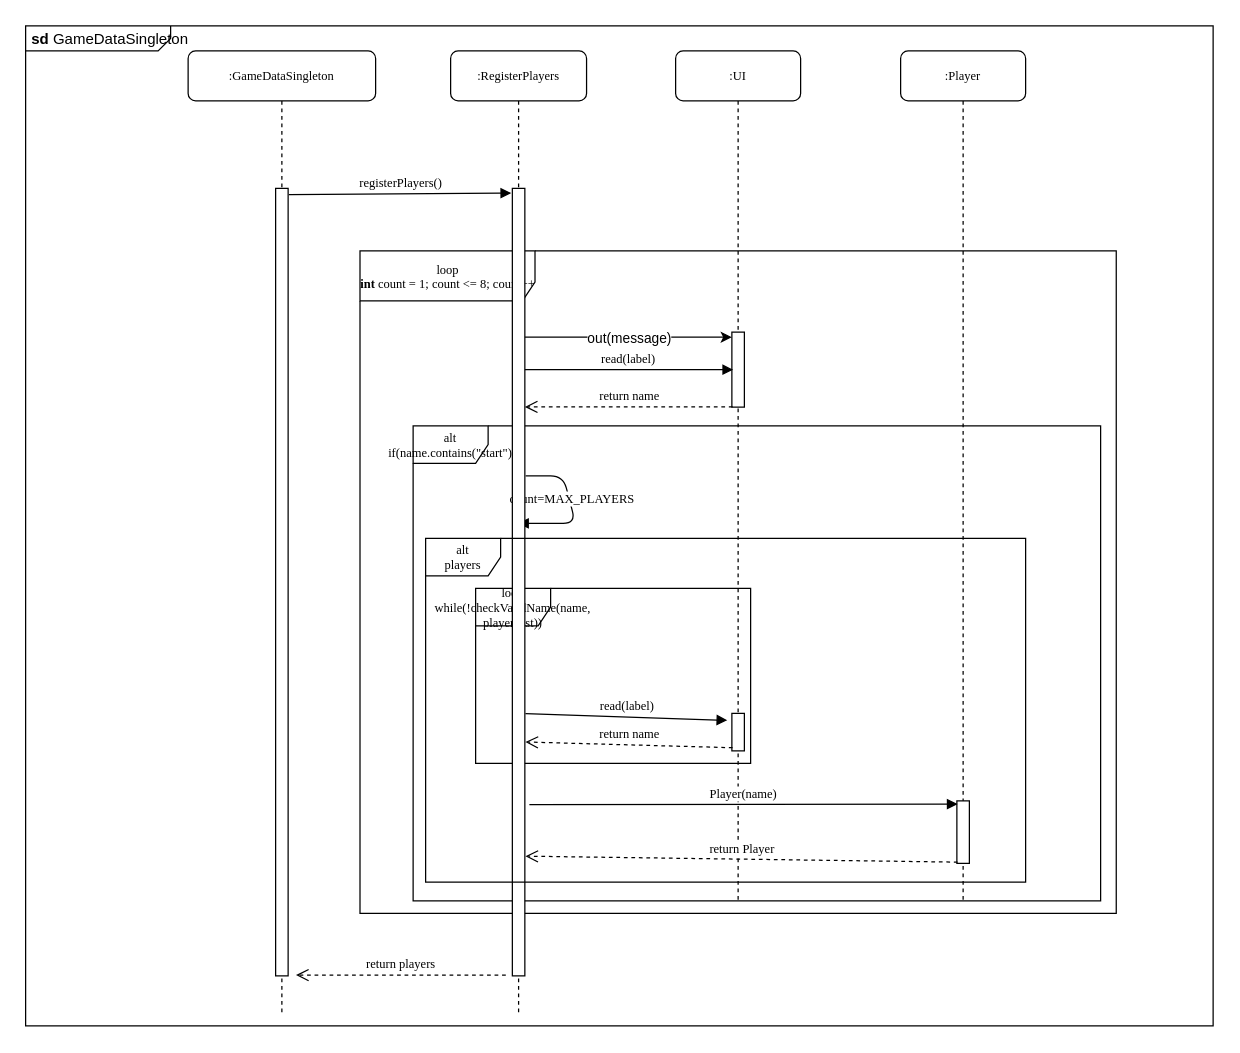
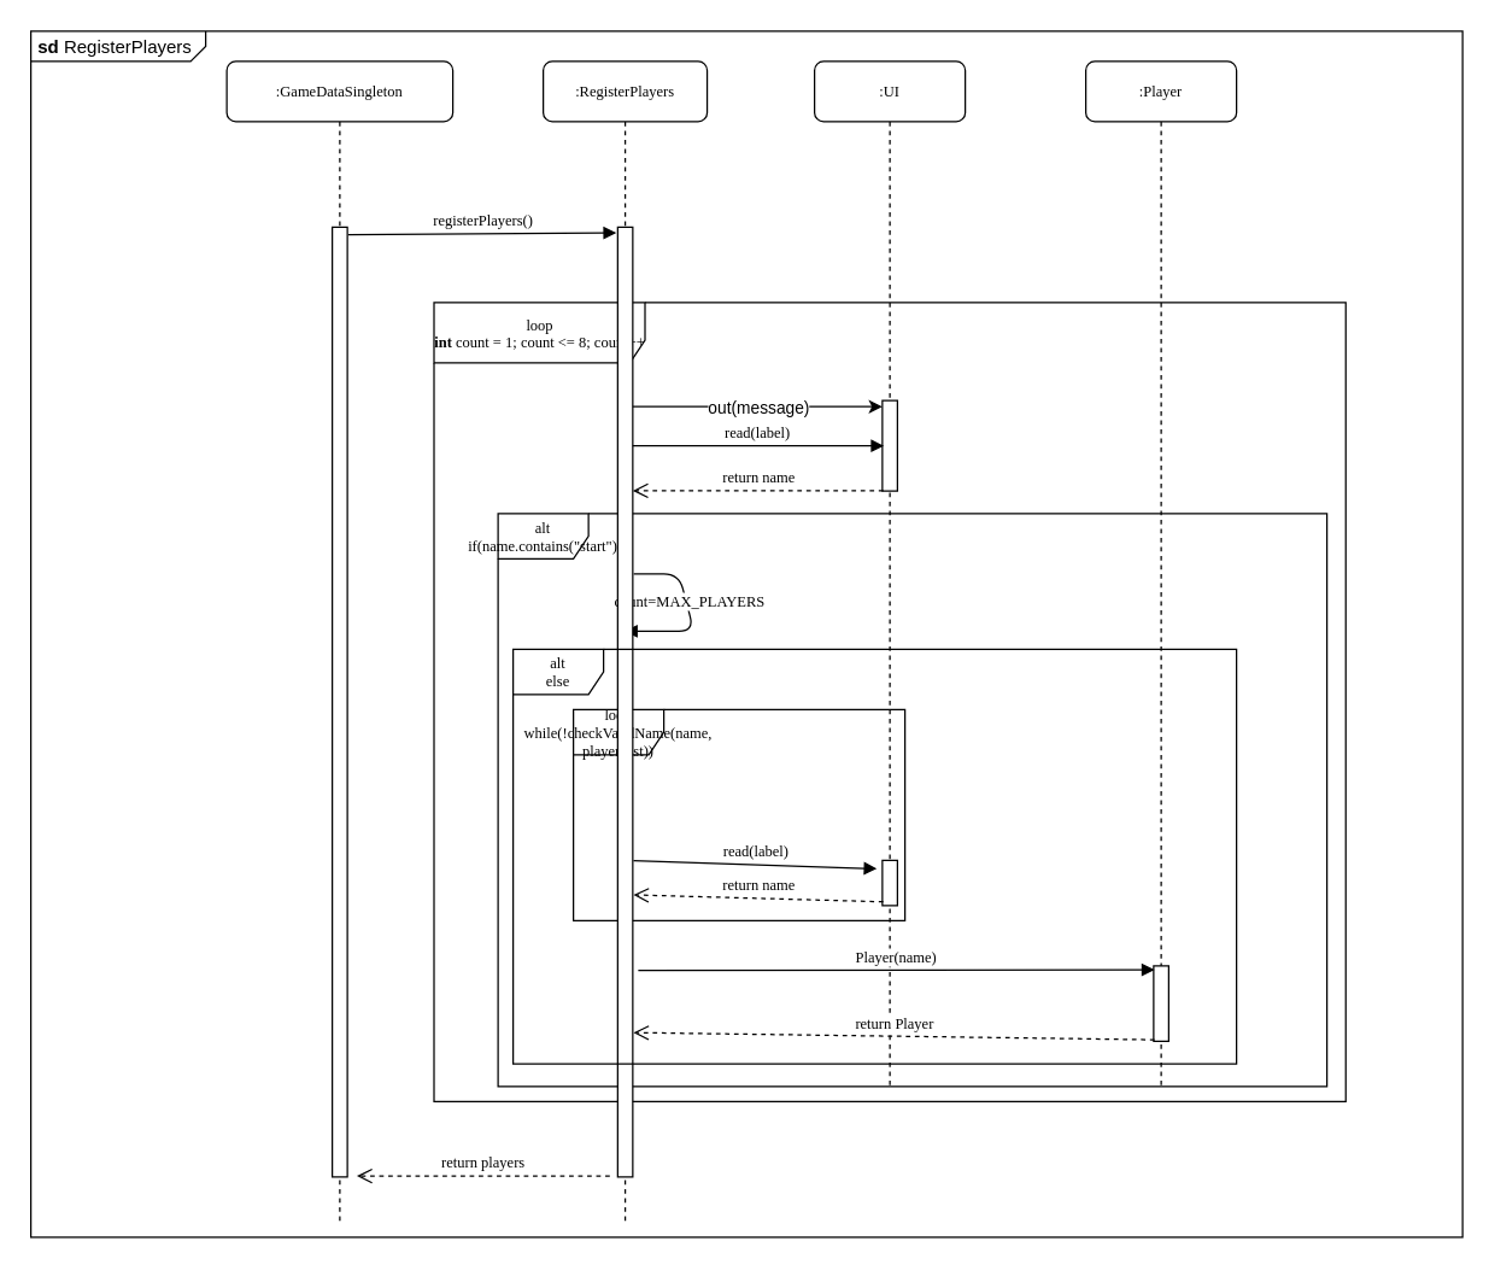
  <mxCell id="0" />
  <mxCell id="1" parent="0" />
- <mxCell id="2" value="&lt;p style=&quot;margin: 0px ; margin-top: 4px ; margin-left: 5px ; text-align: left&quot;&gt;&lt;b&gt;sd&lt;/b&gt;&amp;nbsp;GameDataSingleton&lt;/p&gt;" style="html=1;shape=mxgraph.sysml.package;overflow=fill;labelX=116.33;align=left;spacingLeft=5;verticalAlign=top;spacingTop=-3;" vertex="1" parent="1"><mxGeometry x="20" y="20" width="950" height="800" as="geometry" /></mxCell>
+ <mxCell id="2" value="&lt;p style=&quot;margin: 0px ; margin-top: 4px ; margin-left: 5px ; text-align: left&quot;&gt;&lt;b&gt;sd&lt;/b&gt;&amp;nbsp;RegisterPlayers&lt;/p&gt;" style="html=1;shape=mxgraph.sysml.package;overflow=fill;labelX=116.33;align=left;spacingLeft=5;verticalAlign=top;spacingTop=-3;" vertex="1" parent="1"><mxGeometry x="20" y="20" width="950" height="800" as="geometry" /></mxCell>
  <mxCell id="3" value="loop&lt;br&gt;while(!checkValidName(name, playerList))" style="shape=umlFrame;whiteSpace=wrap;html=1;fontFamily=Verdana;fontSize=10;" parent="1" vertex="1"><mxGeometry x="380" y="470" width="220" height="140" as="geometry" /></mxCell>
  <mxCell id="4" value="&lt;pre style=&quot;margin: 0px ; font-stretch: normal ; line-height: normal&quot;&gt;&lt;font face=&quot;Verdana&quot; style=&quot;font-size: 10px&quot;&gt;loop&lt;br&gt;&lt;span class=&quot;s1&quot;&gt;&lt;b&gt;int&lt;/b&gt;&lt;/span&gt; &lt;span class=&quot;s2&quot;&gt;count&lt;/span&gt; = 1; &lt;span class=&quot;s2&quot;&gt;count&lt;/span&gt; &amp;lt;= 8; &lt;span class=&quot;s2&quot;&gt;count&lt;/span&gt;++&lt;/font&gt;&lt;/pre&gt;" style="shape=umlFrame;whiteSpace=wrap;html=1;fontFamily=Verdana;fontSize=10;width=140;height=40;" parent="1" vertex="1"><mxGeometry x="287.5" y="200" width="605" height="530" as="geometry" /></mxCell>
  <mxCell id="5" value="alt&lt;br&gt;if(name.contains(&quot;start&quot;)" style="shape=umlFrame;whiteSpace=wrap;html=1;fontFamily=Verdana;fontSize=10;" parent="1" vertex="1"><mxGeometry x="330" y="340" width="550" height="380" as="geometry" /></mxCell>
  <mxCell id="6" value=":GameDataSingleton" style="shape=umlLifeline;perimeter=lifelinePerimeter;whiteSpace=wrap;html=1;container=1;collapsible=0;recursiveResize=0;outlineConnect=0;rounded=1;shadow=0;comic=0;labelBackgroundColor=none;strokeWidth=1;fontFamily=Verdana;fontSize=10;align=center;" parent="1" vertex="1"><mxGeometry x="150" y="40" width="150" height="770" as="geometry" /></mxCell>
  <mxCell id="7" value="" style="html=1;points=[];perimeter=orthogonalPerimeter;fontFamily=Verdana;fontSize=10;" parent="6" vertex="1"><mxGeometry x="70" y="110" width="10" height="630" as="geometry" /></mxCell>
  <mxCell id="8" value=":Player" style="shape=umlLifeline;perimeter=lifelinePerimeter;whiteSpace=wrap;html=1;container=1;collapsible=0;recursiveResize=0;outlineConnect=0;rounded=1;shadow=0;comic=0;labelBackgroundColor=none;strokeWidth=1;fontFamily=Verdana;fontSize=10;align=center;" parent="1" vertex="1"><mxGeometry x="720" y="40" width="100" height="680" as="geometry" /></mxCell>
  <mxCell id="9" value="" style="html=1;points=[];perimeter=orthogonalPerimeter;fontFamily=Verdana;fontSize=10;" parent="8" vertex="1"><mxGeometry x="45" y="600" width="10" height="50" as="geometry" /></mxCell>
  <mxCell id="10" value=":RegisterPlayers" style="shape=umlLifeline;perimeter=lifelinePerimeter;whiteSpace=wrap;html=1;container=1;collapsible=0;recursiveResize=0;outlineConnect=0;rounded=1;shadow=0;comic=0;labelBackgroundColor=none;strokeWidth=1;fontFamily=Verdana;fontSize=10;align=center;" parent="1" vertex="1"><mxGeometry x="360" y="40" width="108.75" height="770" as="geometry" /></mxCell>
  <mxCell id="11" value="count=MAX_PLAYERS" style="html=1;verticalAlign=bottom;endArrow=block;fontFamily=Verdana;fontSize=10;" parent="10" edge="1"><mxGeometry width="80" relative="1" as="geometry"><mxPoint x="60" y="340" as="sourcePoint" /><mxPoint x="54" y="378" as="targetPoint" /><Array as="points"><mxPoint x="90" y="340" /><mxPoint x="100" y="378" /></Array></mxGeometry></mxCell>
  <mxCell id="12" value="" style="html=1;points=[];perimeter=orthogonalPerimeter;fontFamily=Verdana;fontSize=10;" parent="10" vertex="1"><mxGeometry x="49.38" y="110" width="10" height="630" as="geometry" /></mxCell>
  <mxCell id="13" value="registerPlayers()" style="html=1;verticalAlign=bottom;endArrow=block;fontFamily=Verdana;fontSize=10;exitX=1.057;exitY=0.008;exitDx=0;exitDy=0;exitPerimeter=0;entryX=-0.095;entryY=0.006;entryDx=0;entryDy=0;entryPerimeter=0;" parent="1" source="7" target="12" edge="1"><mxGeometry width="80" relative="1" as="geometry"><mxPoint x="270" y="210" as="sourcePoint" /><mxPoint x="350" y="210" as="targetPoint" /></mxGeometry></mxCell>
  <mxCell id="14" value="return players" style="html=1;verticalAlign=bottom;endArrow=open;dashed=1;endSize=8;fontFamily=Verdana;fontSize=10;entryX=1.629;entryY=0.999;entryDx=0;entryDy=0;entryPerimeter=0;exitX=-0.524;exitY=0.999;exitDx=0;exitDy=0;exitPerimeter=0;" parent="1" source="12" target="7" edge="1"><mxGeometry relative="1" as="geometry"><mxPoint x="810" y="250" as="sourcePoint" /><mxPoint x="730" y="250" as="targetPoint" /></mxGeometry></mxCell>
  <mxCell id="15" value=":UI" style="shape=umlLifeline;perimeter=lifelinePerimeter;whiteSpace=wrap;html=1;container=1;collapsible=0;recursiveResize=0;outlineConnect=0;rounded=1;shadow=0;comic=0;labelBackgroundColor=none;strokeWidth=1;fontFamily=Verdana;fontSize=10;align=center;" parent="1" vertex="1"><mxGeometry x="540" y="40" width="100" height="680" as="geometry" /></mxCell>
  <mxCell id="16" value="" style="html=1;points=[];perimeter=orthogonalPerimeter;fontFamily=Verdana;fontSize=10;" parent="15" vertex="1"><mxGeometry x="45" y="225" width="10" height="60" as="geometry" /></mxCell>
  <mxCell id="17" value="" style="html=1;points=[];perimeter=orthogonalPerimeter;fontFamily=Verdana;fontSize=10;" parent="15" vertex="1"><mxGeometry x="45" y="530" width="10" height="30" as="geometry" /></mxCell>
  <mxCell id="18" value="read(label)" style="html=1;verticalAlign=bottom;endArrow=block;fontFamily=Verdana;fontSize=10;entryX=0.1;entryY=0.5;entryDx=0;entryDy=0;entryPerimeter=0;" parent="1" source="12" target="16" edge="1"><mxGeometry width="80" relative="1" as="geometry"><mxPoint x="420" y="220" as="sourcePoint" /><mxPoint x="540" y="220" as="targetPoint" /><Array as="points" /></mxGeometry></mxCell>
  <mxCell id="19" value="return name" style="html=1;verticalAlign=bottom;endArrow=open;dashed=1;endSize=8;fontFamily=Verdana;fontSize=10;exitX=0.057;exitY=0.997;exitDx=0;exitDy=0;exitPerimeter=0;" parent="1" source="16" target="12" edge="1"><mxGeometry relative="1" as="geometry"><mxPoint x="570" y="260" as="sourcePoint" /><mxPoint x="490" y="260" as="targetPoint" /></mxGeometry></mxCell>
  <mxCell id="20" value="Player(name)" style="html=1;verticalAlign=bottom;endArrow=block;fontFamily=Verdana;fontSize=10;entryX=0.057;entryY=0.052;entryDx=0;entryDy=0;entryPerimeter=0;" parent="1" target="9" edge="1"><mxGeometry width="80" relative="1" as="geometry"><mxPoint x="423" y="643" as="sourcePoint" /><mxPoint x="720" y="400" as="targetPoint" /></mxGeometry></mxCell>
  <mxCell id="21" value="return Player" style="html=1;verticalAlign=bottom;endArrow=open;dashed=1;endSize=8;fontFamily=Verdana;fontSize=10;exitX=0.057;exitY=0.98;exitDx=0;exitDy=0;exitPerimeter=0;entryX=1.048;entryY=0.848;entryDx=0;entryDy=0;entryPerimeter=0;" parent="1" source="9" target="12" edge="1"><mxGeometry relative="1" as="geometry"><mxPoint x="760" y="480" as="sourcePoint" /><mxPoint x="1001.429" y="430" as="targetPoint" /></mxGeometry></mxCell>
  <mxCell id="22" value="read(label)" style="html=1;verticalAlign=bottom;endArrow=block;fontFamily=Verdana;fontSize=10;exitX=1.048;exitY=0.667;exitDx=0;exitDy=0;exitPerimeter=0;entryX=-0.371;entryY=0.186;entryDx=0;entryDy=0;entryPerimeter=0;" parent="1" source="12" target="17" edge="1"><mxGeometry width="80" relative="1" as="geometry"><mxPoint x="440" y="530" as="sourcePoint" /><mxPoint x="520" y="530" as="targetPoint" /></mxGeometry></mxCell>
  <mxCell id="23" value="return name" style="html=1;verticalAlign=bottom;endArrow=open;dashed=1;endSize=8;fontFamily=Verdana;fontSize=10;exitX=0.057;exitY=0.916;exitDx=0;exitDy=0;exitPerimeter=0;entryX=1.048;entryY=0.703;entryDx=0;entryDy=0;entryPerimeter=0;" parent="1" source="17" target="12" edge="1"><mxGeometry relative="1" as="geometry"><mxPoint x="570" y="570" as="sourcePoint" /><mxPoint x="490" y="570" as="targetPoint" /></mxGeometry></mxCell>
- <mxCell id="24" value="alt&lt;br&gt;players" style="shape=umlFrame;whiteSpace=wrap;html=1;fontFamily=Verdana;fontSize=10;" parent="1" vertex="1"><mxGeometry x="340" y="430" width="480" height="275" as="geometry" /></mxCell>
+ <mxCell id="24" value="alt&lt;br&gt;else" style="shape=umlFrame;whiteSpace=wrap;html=1;fontFamily=Verdana;fontSize=10;" parent="1" vertex="1"><mxGeometry x="340" y="430" width="480" height="275" as="geometry" /></mxCell>
  <mxCell id="25" value="" style="endArrow=classic;html=1;entryX=0;entryY=0.067;entryDx=0;entryDy=0;entryPerimeter=0;" parent="1" source="12" target="16" edge="1"><mxGeometry relative="1" as="geometry"><mxPoint x="70" y="340" as="sourcePoint" /><mxPoint x="170" y="340" as="targetPoint" /></mxGeometry></mxCell>
  <mxCell id="26" value="out(message)" style="edgeLabel;resizable=0;html=1;align=center;verticalAlign=middle;" parent="25" connectable="0" vertex="1"><mxGeometry relative="1" as="geometry" /></mxCell>
